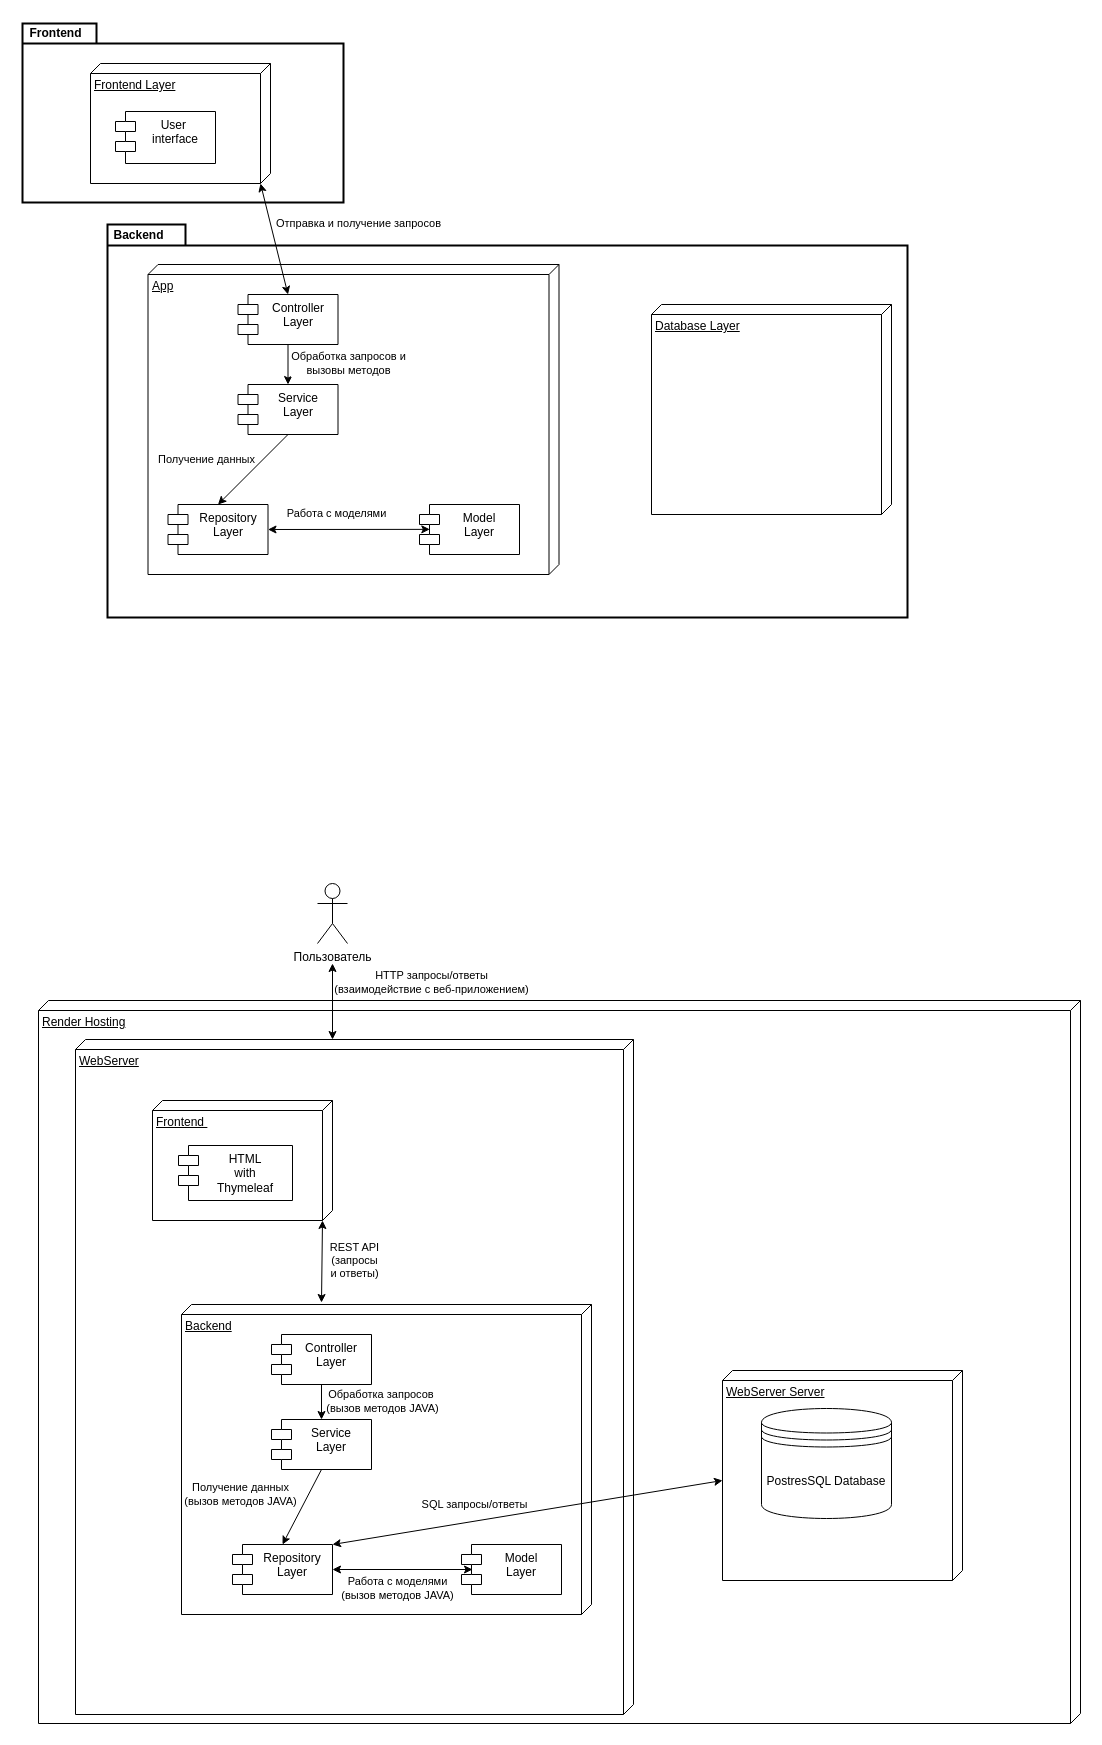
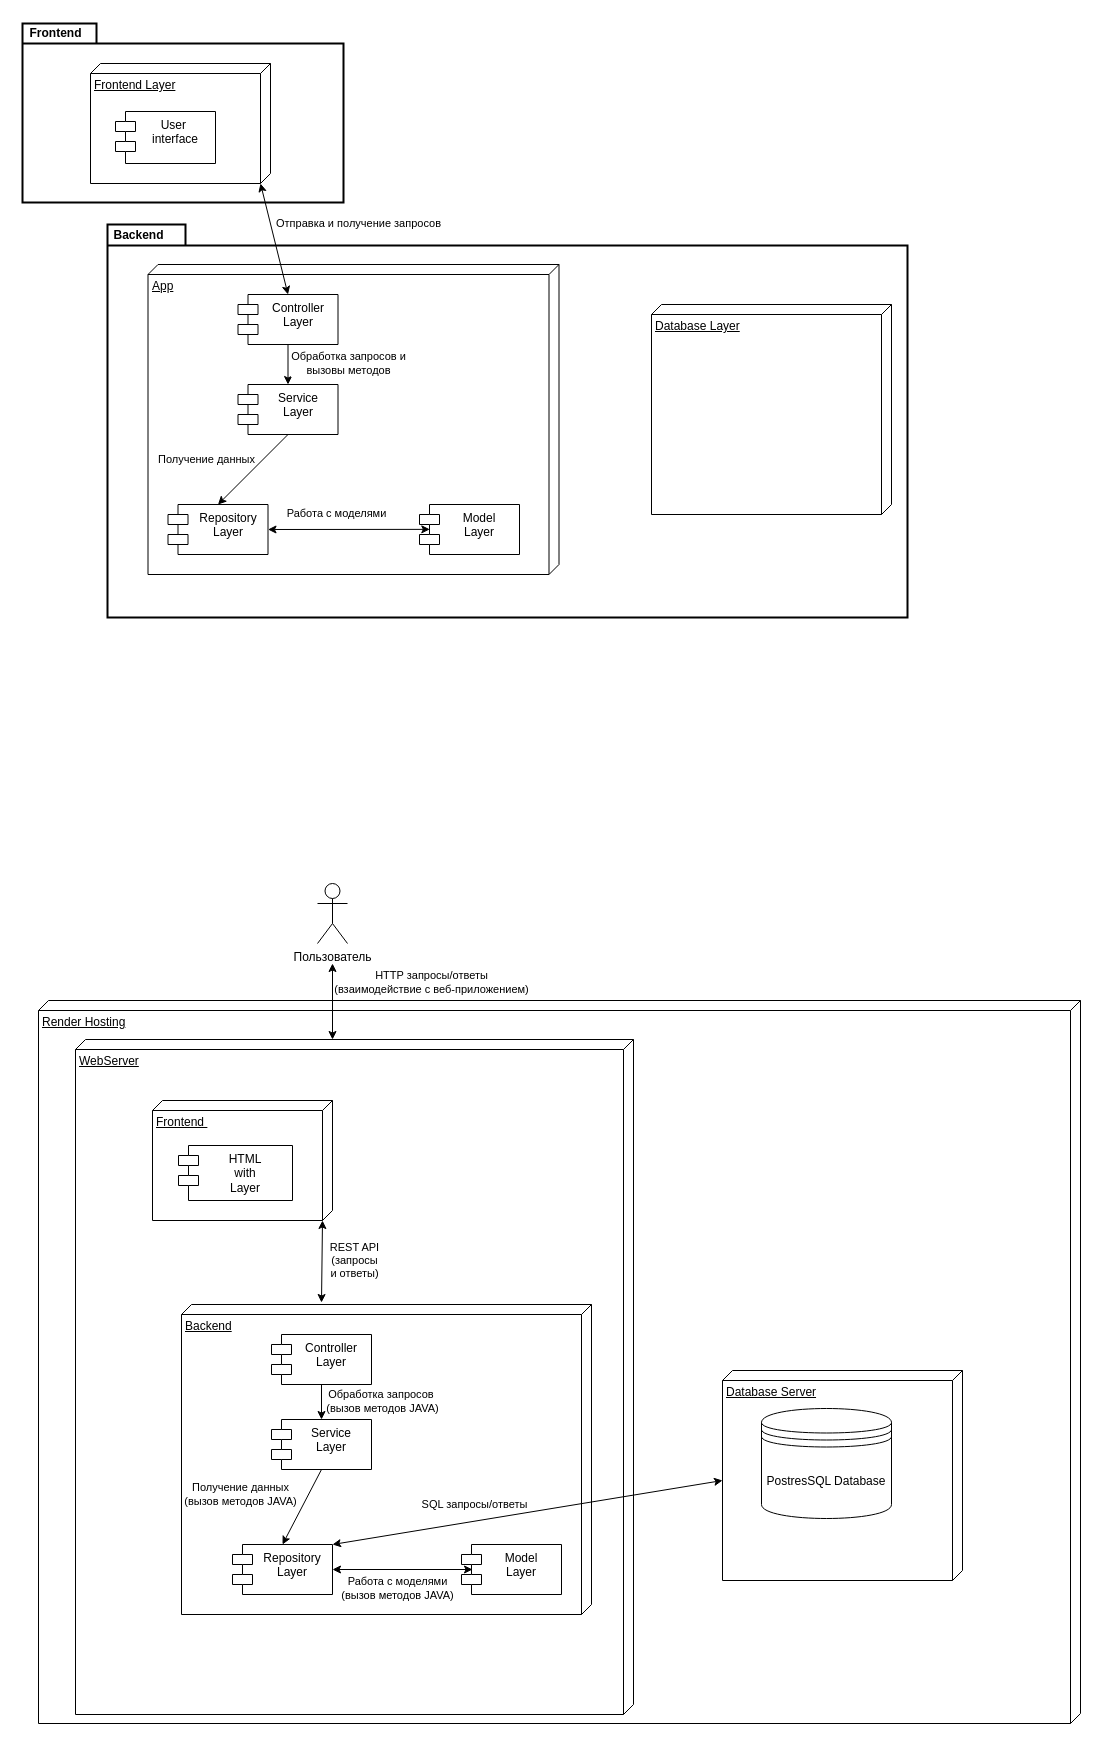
  <mxCell id="0" />
  <mxCell id="1" parent="0" />
  <mxCell id="2" value="Render Hosting" style="verticalAlign=top;align=left;spacingTop=8;spacingLeft=2;spacingRight=12;shape=cube;size=10;direction=south;fontStyle=4;html=1;whiteSpace=wrap;" parent="1" vertex="1"><mxGeometry x="38" y="1000" width="1042" height="723" as="geometry" /></mxCell>
  <mxCell id="3" value="WebServer" style="verticalAlign=top;align=left;spacingTop=8;spacingLeft=2;spacingRight=12;shape=cube;size=10;direction=south;fontStyle=4;html=1;whiteSpace=wrap;" parent="1" vertex="1"><mxGeometry x="75" y="1039" width="558" height="675" as="geometry" /></mxCell>
  <mxCell id="4" value="" style="shape=folder;tabWidth=78;tabHeight=21;tabPosition=left;strokeWidth=2;html=1;whiteSpace=wrap;align=center;" vertex="1" parent="1"><mxGeometry x="107" y="224" width="800" height="393" as="geometry" /></mxCell>
  <mxCell id="5" value="123" style="shape=folder;tabWidth=74;tabHeight=20;tabPosition=left;strokeWidth=2;html=1;whiteSpace=wrap;align=center;" vertex="1" parent="1"><mxGeometry x="22" y="23" width="321" height="179" as="geometry" /></mxCell>
  <mxCell id="6" value="Frontend&amp;nbsp;" style="verticalAlign=top;align=left;spacingTop=8;spacingLeft=2;spacingRight=12;shape=cube;size=10;direction=south;fontStyle=4;html=1;whiteSpace=wrap;" parent="1" vertex="1"><mxGeometry x="152" y="1100" width="180" height="120" as="geometry" /></mxCell>
- <mxCell id="7" value="HTML&lt;div&gt;with&lt;/div&gt;&lt;div&gt;Thymeleaf&lt;/div&gt;" style="shape=module;align=left;spacingLeft=20;align=center;verticalAlign=top;whiteSpace=wrap;html=1;" parent="1" vertex="1"><mxGeometry x="178" y="1145" width="114" height="55" as="geometry" /></mxCell>
+ <mxCell id="7" value="HTML&lt;div&gt;with&lt;/div&gt;&lt;div&gt;Layer&lt;/div&gt;" style="shape=module;align=left;spacingLeft=20;align=center;verticalAlign=top;whiteSpace=wrap;html=1;" parent="1" vertex="1"><mxGeometry x="178" y="1145" width="114" height="55" as="geometry" /></mxCell>
  <mxCell id="8" value="Backend" style="verticalAlign=top;align=left;spacingTop=8;spacingLeft=2;spacingRight=12;shape=cube;size=10;direction=south;fontStyle=4;html=1;whiteSpace=wrap;" parent="1" vertex="1"><mxGeometry x="181" y="1304" width="410" height="310" as="geometry" /></mxCell>
- <mxCell id="9" value="WebServer Server" style="verticalAlign=top;align=left;spacingTop=8;spacingLeft=2;spacingRight=12;shape=cube;size=10;direction=south;fontStyle=4;html=1;whiteSpace=wrap;" parent="1" vertex="1"><mxGeometry x="722" y="1370" width="240" height="210" as="geometry" /></mxCell>
+ <mxCell id="9" value="Database Server" style="verticalAlign=top;align=left;spacingTop=8;spacingLeft=2;spacingRight=12;shape=cube;size=10;direction=south;fontStyle=4;html=1;whiteSpace=wrap;" parent="1" vertex="1"><mxGeometry x="722" y="1370" width="240" height="210" as="geometry" /></mxCell>
  <mxCell id="10" value="PostresSQL Database" style="shape=datastore;whiteSpace=wrap;html=1;" parent="1" vertex="1"><mxGeometry x="761" y="1408" width="130" height="110" as="geometry" /></mxCell>
  <mxCell id="11" style="edgeStyle=orthogonalEdgeStyle;rounded=0;orthogonalLoop=1;jettySize=auto;html=1;exitX=0.5;exitY=1;exitDx=0;exitDy=0;entryX=0.5;entryY=0;entryDx=0;entryDy=0;" parent="1" source="13" target="16" edge="1"><mxGeometry relative="1" as="geometry" /></mxCell>
  <mxCell id="12" value="Обработка запросов&amp;nbsp;&lt;div&gt;(вызов методов JAVA)&lt;/div&gt;" style="edgeLabel;html=1;align=center;verticalAlign=middle;resizable=0;points=[];" parent="11" vertex="1" connectable="0"><mxGeometry x="-0.08" y="1" relative="1" as="geometry"><mxPoint x="59" as="offset" /></mxGeometry></mxCell>
  <mxCell id="13" value="Controller Layer" style="shape=module;align=left;spacingLeft=20;align=center;verticalAlign=top;whiteSpace=wrap;html=1;" parent="1" vertex="1"><mxGeometry x="271" y="1334" width="100" height="50" as="geometry" /></mxCell>
  <mxCell id="14" style="rounded=0;orthogonalLoop=1;jettySize=auto;html=1;exitX=0.5;exitY=1;exitDx=0;exitDy=0;entryX=0.5;entryY=0;entryDx=0;entryDy=0;" parent="1" source="16" target="18" edge="1"><mxGeometry relative="1" as="geometry" /></mxCell>
  <mxCell id="15" value="Получение данных&lt;div&gt;(вызов методов JAVA)&lt;br&gt;&lt;/div&gt;" style="edgeLabel;html=1;align=center;verticalAlign=middle;resizable=0;points=[];labelBackgroundColor=none;" parent="14" vertex="1" connectable="0"><mxGeometry x="0.426" y="2" relative="1" as="geometry"><mxPoint x="-56" y="-30" as="offset" /></mxGeometry></mxCell>
  <mxCell id="16" value="Service&lt;div&gt;Layer&lt;/div&gt;" style="shape=module;align=left;spacingLeft=20;align=center;verticalAlign=top;whiteSpace=wrap;html=1;" parent="1" vertex="1"><mxGeometry x="271" y="1419" width="100" height="50" as="geometry" /></mxCell>
  <mxCell id="17" value="Model&lt;div&gt;Layer&lt;/div&gt;" style="shape=module;align=left;spacingLeft=20;align=center;verticalAlign=top;whiteSpace=wrap;html=1;" parent="1" vertex="1"><mxGeometry x="461" y="1544" width="100" height="50" as="geometry" /></mxCell>
  <mxCell id="18" value="Repository&lt;div&gt;Layer&lt;/div&gt;" style="shape=module;align=left;spacingLeft=20;align=center;verticalAlign=top;whiteSpace=wrap;html=1;" parent="1" vertex="1"><mxGeometry x="232" y="1544" width="100" height="50" as="geometry" /></mxCell>
  <mxCell id="19" style="rounded=0;orthogonalLoop=1;jettySize=auto;html=1;exitX=0;exitY=0;exitDx=120;exitDy=10;exitPerimeter=0;startArrow=classic;startFill=1;" parent="1" source="6" edge="1"><mxGeometry relative="1" as="geometry"><mxPoint x="321" y="1302" as="targetPoint" /></mxGeometry></mxCell>
  <mxCell id="20" value="REST API &lt;br&gt;(запросы&lt;div&gt;и ответы)&lt;/div&gt;" style="edgeLabel;html=1;align=center;verticalAlign=middle;resizable=0;points=[];labelBackgroundColor=none;" parent="19" vertex="1" connectable="0"><mxGeometry x="-0.253" y="3" relative="1" as="geometry"><mxPoint x="29" y="8" as="offset" /></mxGeometry></mxCell>
  <mxCell id="21" style="rounded=0;orthogonalLoop=1;jettySize=auto;html=1;exitX=1;exitY=0.5;exitDx=0;exitDy=0;entryX=0.11;entryY=0.5;entryDx=0;entryDy=0;entryPerimeter=0;startArrow=classic;startFill=1;" parent="1" source="18" target="17" edge="1"><mxGeometry relative="1" as="geometry" /></mxCell>
  <mxCell id="22" value="Работа с моделями&lt;div&gt;(вызов методов JAVA)&lt;br&gt;&lt;/div&gt;" style="edgeLabel;html=1;align=center;verticalAlign=middle;resizable=0;points=[];" parent="21" vertex="1" connectable="0"><mxGeometry x="-0.179" relative="1" as="geometry"><mxPoint x="7" y="18" as="offset" /></mxGeometry></mxCell>
  <mxCell id="23" style="rounded=0;orthogonalLoop=1;jettySize=auto;html=1;exitX=1;exitY=0;exitDx=0;exitDy=0;entryX=0;entryY=0;entryDx=110;entryDy=240;entryPerimeter=0;startArrow=classic;startFill=1;" parent="1" source="18" target="9" edge="1"><mxGeometry relative="1" as="geometry" /></mxCell>
  <mxCell id="24" value="SQL запросы/ответы" style="edgeLabel;html=1;align=center;verticalAlign=middle;resizable=0;points=[];" parent="23" vertex="1" connectable="0"><mxGeometry x="-0.479" y="2" relative="1" as="geometry"><mxPoint x="40" y="-22" as="offset" /></mxGeometry></mxCell>
  <mxCell id="25" value="Пользователь" style="shape=umlActor;verticalLabelPosition=bottom;verticalAlign=top;html=1;outlineConnect=0;" parent="1" vertex="1"><mxGeometry x="317" y="883" width="30" height="60" as="geometry" /></mxCell>
  <mxCell id="26" value="Database Layer" style="verticalAlign=top;align=left;spacingTop=8;spacingLeft=2;spacingRight=12;shape=cube;size=10;direction=south;fontStyle=4;html=1;whiteSpace=wrap;" parent="1" vertex="1"><mxGeometry x="651" y="304" width="240" height="210" as="geometry" /></mxCell>
  <mxCell id="27" value="Frontend Layer" style="verticalAlign=top;align=left;spacingTop=8;spacingLeft=2;spacingRight=12;shape=cube;size=10;direction=south;fontStyle=4;html=1;whiteSpace=wrap;" parent="1" vertex="1"><mxGeometry x="90" y="63" width="180" height="120" as="geometry" /></mxCell>
  <mxCell id="28" value="User&amp;nbsp;&lt;div&gt;interface&lt;/div&gt;" style="shape=module;align=left;spacingLeft=20;align=center;verticalAlign=top;whiteSpace=wrap;html=1;" parent="1" vertex="1"><mxGeometry x="115" y="111" width="100" height="52" as="geometry" /></mxCell>
  <mxCell id="29" value="App" style="verticalAlign=top;align=left;spacingTop=8;spacingLeft=2;spacingRight=12;shape=cube;size=10;direction=south;fontStyle=4;html=1;whiteSpace=wrap;" parent="1" vertex="1"><mxGeometry x="147.5" y="264" width="411" height="310" as="geometry" /></mxCell>
  <mxCell id="30" style="edgeStyle=orthogonalEdgeStyle;rounded=0;orthogonalLoop=1;jettySize=auto;html=1;exitX=0.5;exitY=1;exitDx=0;exitDy=0;entryX=0.5;entryY=0;entryDx=0;entryDy=0;" parent="1" source="32" target="35" edge="1"><mxGeometry relative="1" as="geometry" /></mxCell>
  <mxCell id="31" value="Обработка запросов и&lt;br&gt;вызовы методов" style="edgeLabel;html=1;align=center;verticalAlign=middle;resizable=0;points=[];" parent="30" vertex="1" connectable="0"><mxGeometry x="-0.08" y="1" relative="1" as="geometry"><mxPoint x="59" as="offset" /></mxGeometry></mxCell>
  <mxCell id="32" value="Controller Layer" style="shape=module;align=left;spacingLeft=20;align=center;verticalAlign=top;whiteSpace=wrap;html=1;" parent="1" vertex="1"><mxGeometry x="237.5" y="294" width="100" height="50" as="geometry" /></mxCell>
  <mxCell id="33" style="rounded=0;orthogonalLoop=1;jettySize=auto;html=1;exitX=0.5;exitY=1;exitDx=0;exitDy=0;entryX=0.5;entryY=0;entryDx=0;entryDy=0;" parent="1" source="35" target="37" edge="1"><mxGeometry relative="1" as="geometry" /></mxCell>
  <mxCell id="34" value="Получение данных" style="edgeLabel;html=1;align=center;verticalAlign=middle;resizable=0;points=[];" parent="33" vertex="1" connectable="0"><mxGeometry x="0.426" y="2" relative="1" as="geometry"><mxPoint x="-33" y="-27" as="offset" /></mxGeometry></mxCell>
  <mxCell id="35" value="Service&lt;div&gt;Layer&lt;/div&gt;" style="shape=module;align=left;spacingLeft=20;align=center;verticalAlign=top;whiteSpace=wrap;html=1;" parent="1" vertex="1"><mxGeometry x="237.5" y="384" width="100" height="50" as="geometry" /></mxCell>
  <mxCell id="36" value="Model&lt;div&gt;Layer&lt;/div&gt;" style="shape=module;align=left;spacingLeft=20;align=center;verticalAlign=top;whiteSpace=wrap;html=1;" parent="1" vertex="1"><mxGeometry x="419" y="504" width="100" height="50" as="geometry" /></mxCell>
  <mxCell id="37" value="Repository&lt;div&gt;Layer&lt;/div&gt;" style="shape=module;align=left;spacingLeft=20;align=center;verticalAlign=top;whiteSpace=wrap;html=1;" parent="1" vertex="1"><mxGeometry x="167.5" y="504" width="100" height="50" as="geometry" /></mxCell>
  <mxCell id="38" style="rounded=0;orthogonalLoop=1;jettySize=auto;html=1;exitX=0;exitY=0;exitDx=120;exitDy=10;exitPerimeter=0;entryX=0.5;entryY=0;entryDx=0;entryDy=0;startArrow=classic;startFill=1;" parent="1" source="27" target="32" edge="1"><mxGeometry relative="1" as="geometry"><mxPoint x="257.5" y="234" as="sourcePoint" /></mxGeometry></mxCell>
  <mxCell id="39" value="Отправка и получение запросов" style="edgeLabel;html=1;align=center;verticalAlign=middle;resizable=0;points=[];" parent="38" vertex="1" connectable="0"><mxGeometry x="-0.253" y="3" relative="1" as="geometry"><mxPoint x="84" y="-2" as="offset" /></mxGeometry></mxCell>
  <mxCell id="40" style="rounded=0;orthogonalLoop=1;jettySize=auto;html=1;exitX=1;exitY=0.5;exitDx=0;exitDy=0;entryX=0.103;entryY=0.497;entryDx=0;entryDy=0;entryPerimeter=0;startArrow=classic;startFill=1;" parent="1" source="37" target="36" edge="1"><mxGeometry relative="1" as="geometry" /></mxCell>
  <mxCell id="41" value="Работа с моделями" style="edgeLabel;html=1;align=center;verticalAlign=middle;resizable=0;points=[];" parent="40" vertex="1" connectable="0"><mxGeometry x="-0.179" relative="1" as="geometry"><mxPoint x="2" y="-16" as="offset" /></mxGeometry></mxCell>
  <mxCell id="42" value="" style="edgeStyle=orthogonalEdgeStyle;rounded=0;orthogonalLoop=1;jettySize=auto;html=1;startArrow=classic;startFill=1;" parent="1" edge="1"><mxGeometry relative="1" as="geometry"><mxPoint x="332" y="963" as="sourcePoint" /><mxPoint x="332" y="1039" as="targetPoint" /></mxGeometry></mxCell>
  <mxCell id="43" value="HTTP запросы/ответы&lt;div&gt;(взаимодействие с веб-приложением)&lt;/div&gt;" style="edgeLabel;html=1;align=center;verticalAlign=middle;resizable=0;points=[];labelBackgroundColor=none;" parent="42" vertex="1" connectable="0"><mxGeometry x="0.304" y="-1" relative="1" as="geometry"><mxPoint x="99" y="-32" as="offset" /></mxGeometry></mxCell>
  <mxCell id="44" value="&lt;b&gt;Frontend&lt;/b&gt;" style="text;html=1;align=center;verticalAlign=middle;resizable=0;points=[];autosize=1;strokeColor=none;fillColor=none;" vertex="1" parent="1"><mxGeometry x="20" y="20" width="70" height="26" as="geometry" /></mxCell>
  <mxCell id="45" value="&lt;b&gt;Backend&lt;/b&gt;" style="text;html=1;align=center;verticalAlign=middle;resizable=0;points=[];autosize=1;strokeColor=none;fillColor=none;" vertex="1" parent="1"><mxGeometry x="104" y="222" width="68" height="26" as="geometry" /></mxCell>
